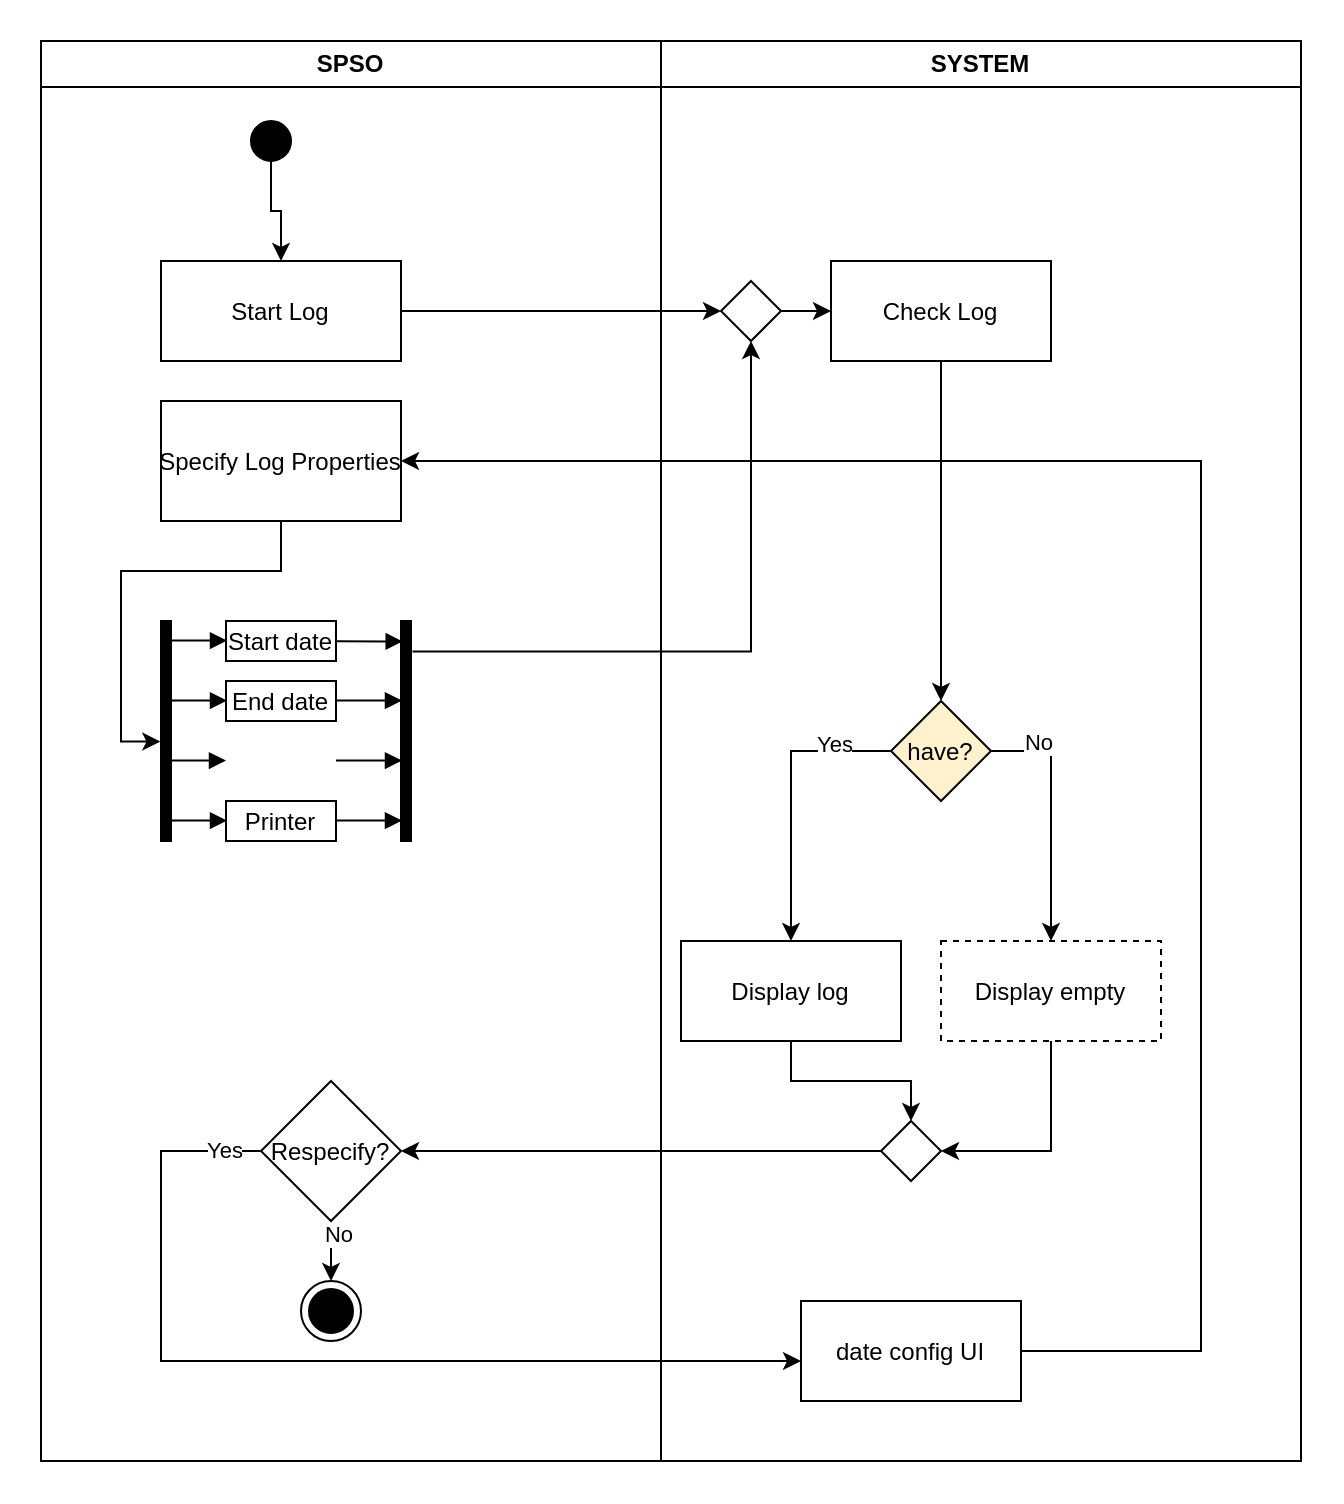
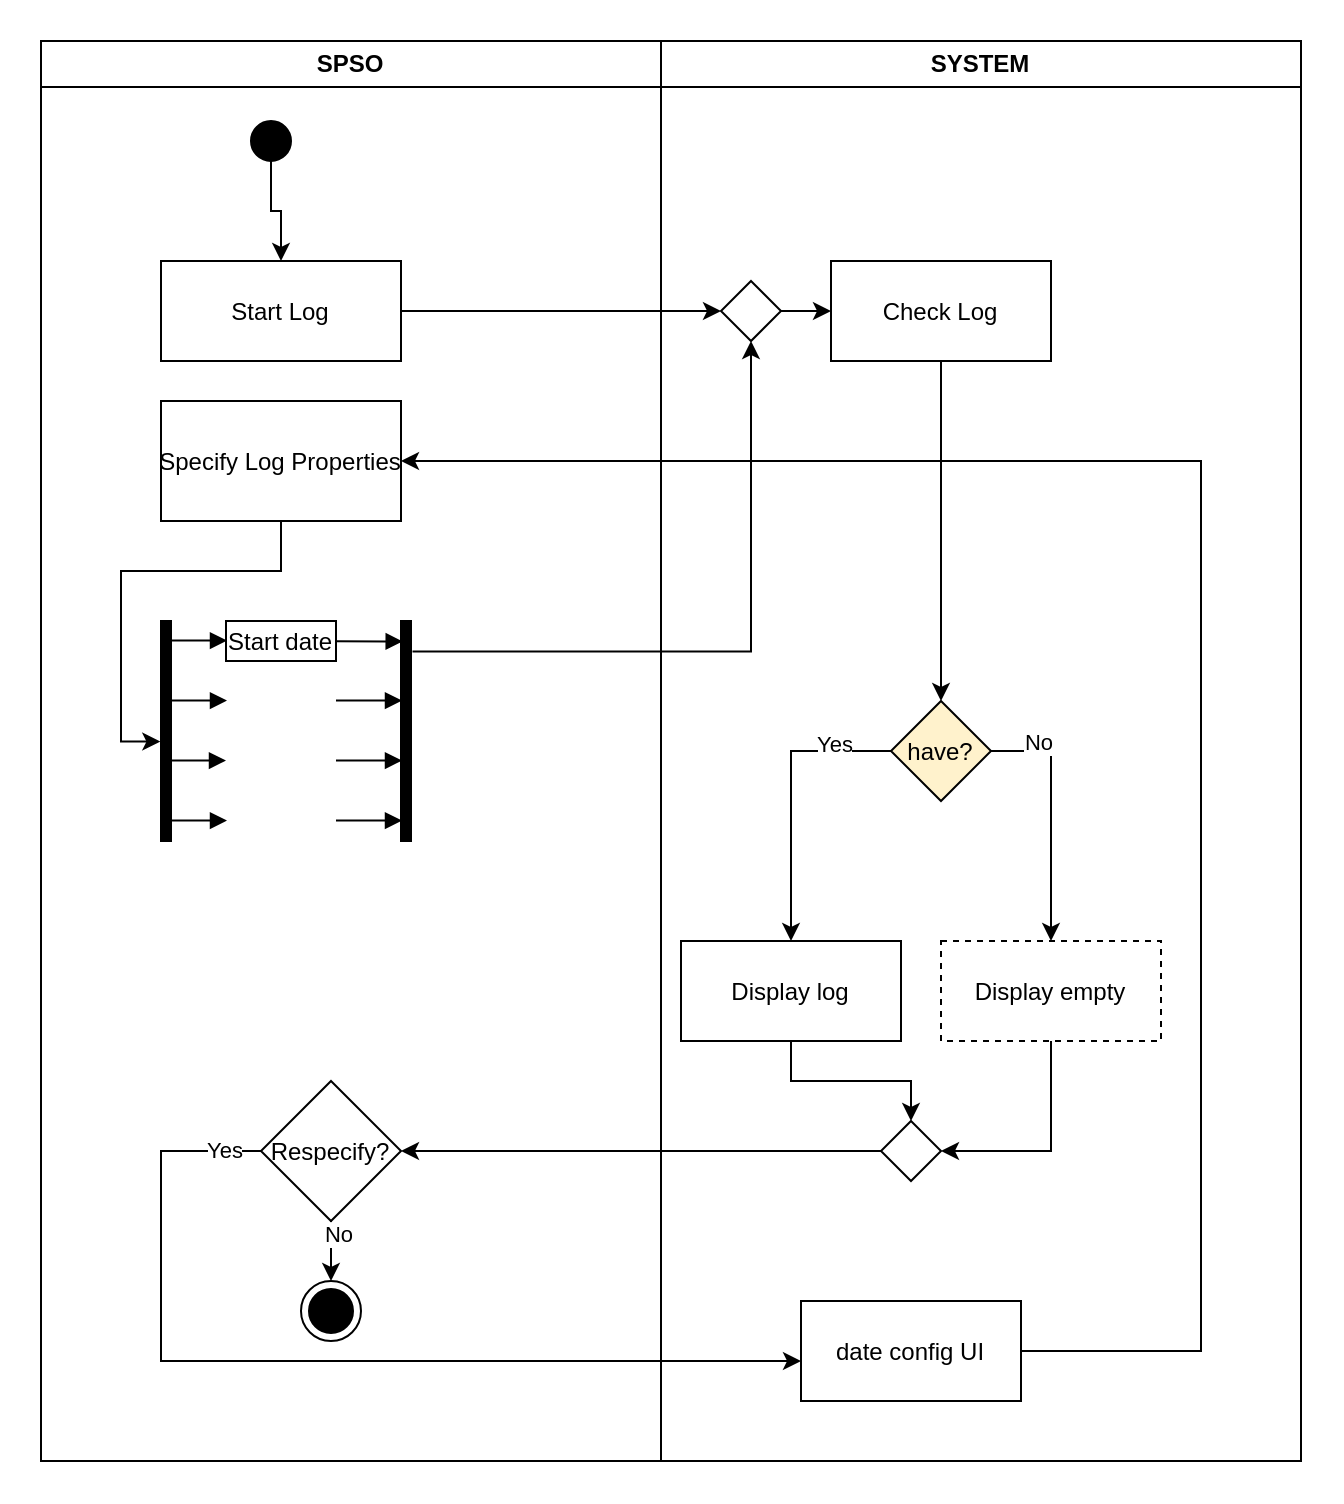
  <mxCell id="0" />
  <mxCell id="1" parent="0" />
  <mxCell id="2" value="SPSO" style="swimlane;whiteSpace=wrap;startSize=23;" vertex="1" parent="1"><mxGeometry x="20" y="20" width="310" height="710" as="geometry" /></mxCell>
  <mxCell id="3" value="Start Log" style="" vertex="1" parent="2"><mxGeometry x="60" y="110" width="120" height="50" as="geometry" /></mxCell>
  <mxCell id="4" value="Specify Log Properties" style="" vertex="1" parent="2"><mxGeometry x="60" y="180" width="120" height="60" as="geometry" /></mxCell>
  <mxCell id="5" value="" style="html=1;points=[];perimeter=orthogonalPerimeter;fillColor=strokeColor;" vertex="1" parent="2"><mxGeometry x="60" y="290" width="5" height="110" as="geometry" /></mxCell>
- <mxCell id="6" value="End date" style="" vertex="1" parent="2"><mxGeometry x="92.5" y="320" width="55" height="20" as="geometry" /></mxCell>
- <mxCell id="7" value="Printer" style="" vertex="1" parent="2"><mxGeometry x="92.5" y="380" width="55" height="20" as="geometry" /></mxCell>
  <mxCell id="8" value="Start date" style="" vertex="1" parent="2"><mxGeometry x="92.5" y="290" width="55" height="20" as="geometry" /></mxCell>
  <mxCell id="9" value="" style="html=1;verticalAlign=bottom;labelBackgroundColor=none;endArrow=block;endFill=1;rounded=0;entryX=0.171;entryY=0.093;entryDx=0;entryDy=0;entryPerimeter=0;" edge="1" parent="2"><mxGeometry width="160" relative="1" as="geometry"><mxPoint x="147.5" y="329.76" as="sourcePoint" /><mxPoint x="180.5" y="329.76" as="targetPoint" /></mxGeometry></mxCell>
  <mxCell id="10" value="" style="html=1;verticalAlign=bottom;labelBackgroundColor=none;endArrow=block;endFill=1;rounded=0;entryX=0.171;entryY=0.093;entryDx=0;entryDy=0;entryPerimeter=0;" edge="1" parent="2"><mxGeometry width="160" relative="1" as="geometry"><mxPoint x="147.5" y="359.76" as="sourcePoint" /><mxPoint x="180.5" y="359.76" as="targetPoint" /></mxGeometry></mxCell>
  <mxCell id="11" value="" style="html=1;verticalAlign=bottom;labelBackgroundColor=none;endArrow=block;endFill=1;rounded=0;entryX=0.171;entryY=0.093;entryDx=0;entryDy=0;entryPerimeter=0;" edge="1" parent="2"><mxGeometry width="160" relative="1" as="geometry"><mxPoint x="147.5" y="389.76" as="sourcePoint" /><mxPoint x="180.5" y="389.76" as="targetPoint" /></mxGeometry></mxCell>
  <mxCell id="12" value="" style="html=1;verticalAlign=bottom;labelBackgroundColor=none;endArrow=block;endFill=1;rounded=0;entryX=0.171;entryY=0.093;entryDx=0;entryDy=0;entryPerimeter=0;" edge="1" parent="2"><mxGeometry width="160" relative="1" as="geometry"><mxPoint x="60" y="329.76" as="sourcePoint" /><mxPoint x="93" y="329.76" as="targetPoint" /></mxGeometry></mxCell>
  <mxCell id="13" value="" style="html=1;verticalAlign=bottom;labelBackgroundColor=none;endArrow=block;endFill=1;rounded=0;entryX=0.171;entryY=0.093;entryDx=0;entryDy=0;entryPerimeter=0;" edge="1" parent="2"><mxGeometry width="160" relative="1" as="geometry"><mxPoint x="59.5" y="359.76" as="sourcePoint" /><mxPoint x="92.5" y="359.76" as="targetPoint" /></mxGeometry></mxCell>
  <mxCell id="14" value="" style="html=1;verticalAlign=bottom;labelBackgroundColor=none;endArrow=block;endFill=1;rounded=0;entryX=0.171;entryY=0.093;entryDx=0;entryDy=0;entryPerimeter=0;" edge="1" parent="2"><mxGeometry width="160" relative="1" as="geometry"><mxPoint x="60" y="389.76" as="sourcePoint" /><mxPoint x="93" y="389.76" as="targetPoint" /></mxGeometry></mxCell>
  <mxCell id="15" value="" style="html=1;verticalAlign=bottom;labelBackgroundColor=none;endArrow=block;endFill=1;rounded=0;entryX=0.171;entryY=0.093;entryDx=0;entryDy=0;entryPerimeter=0;" edge="1" parent="2"><mxGeometry width="160" relative="1" as="geometry"><mxPoint x="60" y="299.76" as="sourcePoint" /><mxPoint x="93" y="299.76" as="targetPoint" /></mxGeometry></mxCell>
  <mxCell id="16" style="edgeStyle=orthogonalEdgeStyle;rounded=0;orthogonalLoop=1;jettySize=auto;html=1;entryX=-0.067;entryY=0.548;entryDx=0;entryDy=0;entryPerimeter=0;" edge="1" parent="2" source="4" target="5"><mxGeometry relative="1" as="geometry" /></mxCell>
  <mxCell id="17" style="edgeStyle=orthogonalEdgeStyle;rounded=0;orthogonalLoop=1;jettySize=auto;html=1;exitX=0.5;exitY=1;exitDx=0;exitDy=0;entryX=0.5;entryY=0;entryDx=0;entryDy=0;" edge="1" parent="2" source="19" target="20"><mxGeometry relative="1" as="geometry" /></mxCell>
  <mxCell id="18" value="No" style="edgeLabel;html=1;align=center;verticalAlign=middle;resizable=0;points=[];" vertex="1" connectable="0" parent="17"><mxGeometry x="-0.6" y="3" relative="1" as="geometry"><mxPoint as="offset" /></mxGeometry></mxCell>
  <mxCell id="19" value="Respecify?" style="rhombus;" vertex="1" parent="2"><mxGeometry x="110" y="520" width="70" height="70" as="geometry" /></mxCell>
  <mxCell id="20" value="" style="ellipse;html=1;shape=endState;fillColor=strokeColor;" vertex="1" parent="2"><mxGeometry x="130" y="620" width="30" height="30" as="geometry" /></mxCell>
  <mxCell id="21" style="edgeStyle=orthogonalEdgeStyle;rounded=0;orthogonalLoop=1;jettySize=auto;html=1;exitX=0.5;exitY=1;exitDx=0;exitDy=0;" edge="1" parent="2" source="22" target="3"><mxGeometry relative="1" as="geometry" /></mxCell>
  <mxCell id="22" value="" style="ellipse;fillColor=strokeColor;html=1;" vertex="1" parent="2"><mxGeometry x="105" y="40" width="20" height="20" as="geometry" /></mxCell>
  <mxCell id="23" value="SYSTEM" style="swimlane;whiteSpace=wrap" vertex="1" parent="1"><mxGeometry x="330" y="20" width="320" height="710" as="geometry" /></mxCell>
  <mxCell id="24" style="edgeStyle=orthogonalEdgeStyle;rounded=0;orthogonalLoop=1;jettySize=auto;html=1;exitX=0.5;exitY=1;exitDx=0;exitDy=0;entryX=0.5;entryY=0;entryDx=0;entryDy=0;" edge="1" parent="23" source="25" target="30"><mxGeometry relative="1" as="geometry" /></mxCell>
  <mxCell id="25" value="Check Log" style="" vertex="1" parent="23"><mxGeometry x="85" y="110" width="110" height="50" as="geometry" /></mxCell>
  <mxCell id="26" style="edgeStyle=orthogonalEdgeStyle;rounded=0;orthogonalLoop=1;jettySize=auto;html=1;exitX=0;exitY=0.5;exitDx=0;exitDy=0;" edge="1" parent="23" source="30" target="34"><mxGeometry relative="1" as="geometry" /></mxCell>
  <mxCell id="27" value="Yes" style="edgeLabel;html=1;align=center;verticalAlign=middle;resizable=0;points=[];" vertex="1" connectable="0" parent="26"><mxGeometry x="-0.6" y="-4" relative="1" as="geometry"><mxPoint as="offset" /></mxGeometry></mxCell>
  <mxCell id="28" style="edgeStyle=orthogonalEdgeStyle;rounded=0;orthogonalLoop=1;jettySize=auto;html=1;exitX=1;exitY=0.5;exitDx=0;exitDy=0;" edge="1" parent="23" source="30" target="32"><mxGeometry relative="1" as="geometry" /></mxCell>
  <mxCell id="29" value="No" style="edgeLabel;html=1;align=center;verticalAlign=middle;resizable=0;points=[];" vertex="1" connectable="0" parent="28"><mxGeometry x="-0.783" y="1" relative="1" as="geometry"><mxPoint x="9" y="-4" as="offset" /></mxGeometry></mxCell>
  <mxCell id="30" value="have?" style="rhombus;fillColor=#fff2cc;" vertex="1" parent="23"><mxGeometry x="115" y="330" width="50" height="50" as="geometry" /></mxCell>
  <mxCell id="31" style="edgeStyle=orthogonalEdgeStyle;rounded=0;orthogonalLoop=1;jettySize=auto;html=1;exitX=0.5;exitY=1;exitDx=0;exitDy=0;entryX=1;entryY=0.5;entryDx=0;entryDy=0;" edge="1" parent="23" source="32" target="35"><mxGeometry relative="1" as="geometry" /></mxCell>
  <mxCell id="32" value="Display empty" style="dashed=1;" vertex="1" parent="23"><mxGeometry x="140" y="450" width="110" height="50" as="geometry" /></mxCell>
  <mxCell id="33" style="edgeStyle=orthogonalEdgeStyle;rounded=0;orthogonalLoop=1;jettySize=auto;html=1;exitX=0.5;exitY=1;exitDx=0;exitDy=0;entryX=0.5;entryY=0;entryDx=0;entryDy=0;" edge="1" parent="23" source="34" target="35"><mxGeometry relative="1" as="geometry" /></mxCell>
  <mxCell id="34" value="Display log" style="" vertex="1" parent="23"><mxGeometry x="10" y="450" width="110" height="50" as="geometry" /></mxCell>
  <mxCell id="35" value="" style="rhombus;" vertex="1" parent="23"><mxGeometry x="110" y="540" width="30" height="30" as="geometry" /></mxCell>
  <mxCell id="36" value="date config UI" style="" vertex="1" parent="23"><mxGeometry x="70" y="630" width="110" height="50" as="geometry" /></mxCell>
  <mxCell id="37" style="edgeStyle=orthogonalEdgeStyle;rounded=0;orthogonalLoop=1;jettySize=auto;html=1;exitX=1;exitY=0.5;exitDx=0;exitDy=0;" edge="1" parent="23" source="38" target="25"><mxGeometry relative="1" as="geometry" /></mxCell>
  <mxCell id="38" value="" style="rhombus;" vertex="1" parent="23"><mxGeometry x="30" y="120" width="30" height="30" as="geometry" /></mxCell>
  <mxCell id="39" style="edgeStyle=orthogonalEdgeStyle;rounded=0;orthogonalLoop=1;jettySize=auto;html=1;exitX=1;exitY=0.5;exitDx=0;exitDy=0;entryX=0;entryY=0.5;entryDx=0;entryDy=0;" edge="1" parent="1" source="3" target="38"><mxGeometry relative="1" as="geometry" /></mxCell>
  <mxCell id="40" value="" style="html=1;points=[];perimeter=orthogonalPerimeter;fillColor=strokeColor;" vertex="1" parent="1"><mxGeometry x="200" y="310" width="5" height="110" as="geometry" /></mxCell>
  <mxCell id="41" value="" style="html=1;verticalAlign=bottom;labelBackgroundColor=none;endArrow=block;endFill=1;rounded=0;entryX=0.171;entryY=0.093;entryDx=0;entryDy=0;entryPerimeter=0;" edge="1" parent="1" source="8" target="40"><mxGeometry width="160" relative="1" as="geometry"><mxPoint x="70" y="380" as="sourcePoint" /><mxPoint x="230" y="380" as="targetPoint" /></mxGeometry></mxCell>
  <mxCell id="42" style="edgeStyle=orthogonalEdgeStyle;rounded=0;orthogonalLoop=1;jettySize=auto;html=1;exitX=0;exitY=0.5;exitDx=0;exitDy=0;entryX=1;entryY=0.5;entryDx=0;entryDy=0;" edge="1" parent="1" source="35" target="19"><mxGeometry relative="1" as="geometry" /></mxCell>
  <mxCell id="43" style="edgeStyle=orthogonalEdgeStyle;rounded=0;orthogonalLoop=1;jettySize=auto;html=1;exitX=0;exitY=0.5;exitDx=0;exitDy=0;" edge="1" parent="1" source="19" target="36"><mxGeometry relative="1" as="geometry"><mxPoint x="370" y="660" as="targetPoint" /><Array as="points"><mxPoint x="80" y="575" /><mxPoint x="80" y="680" /></Array></mxGeometry></mxCell>
  <mxCell id="44" value="Yes" style="edgeLabel;html=1;align=center;verticalAlign=middle;resizable=0;points=[];" vertex="1" connectable="0" parent="43"><mxGeometry x="-0.922" y="-1" relative="1" as="geometry"><mxPoint as="offset" /></mxGeometry></mxCell>
  <mxCell id="45" style="edgeStyle=orthogonalEdgeStyle;rounded=0;orthogonalLoop=1;jettySize=auto;html=1;exitX=1;exitY=0.5;exitDx=0;exitDy=0;entryX=1;entryY=0.5;entryDx=0;entryDy=0;" edge="1" parent="1" source="36" target="4"><mxGeometry relative="1" as="geometry"><Array as="points"><mxPoint x="600" y="675" /><mxPoint x="600" y="230" /></Array></mxGeometry></mxCell>
  <mxCell id="46" style="edgeStyle=orthogonalEdgeStyle;rounded=0;orthogonalLoop=1;jettySize=auto;html=1;exitX=1.15;exitY=0.139;exitDx=0;exitDy=0;entryX=0.5;entryY=1;entryDx=0;entryDy=0;exitPerimeter=0;" edge="1" parent="1" source="40" target="38"><mxGeometry relative="1" as="geometry"><mxPoint x="310" y="325" as="sourcePoint" /></mxGeometry></mxCell>
